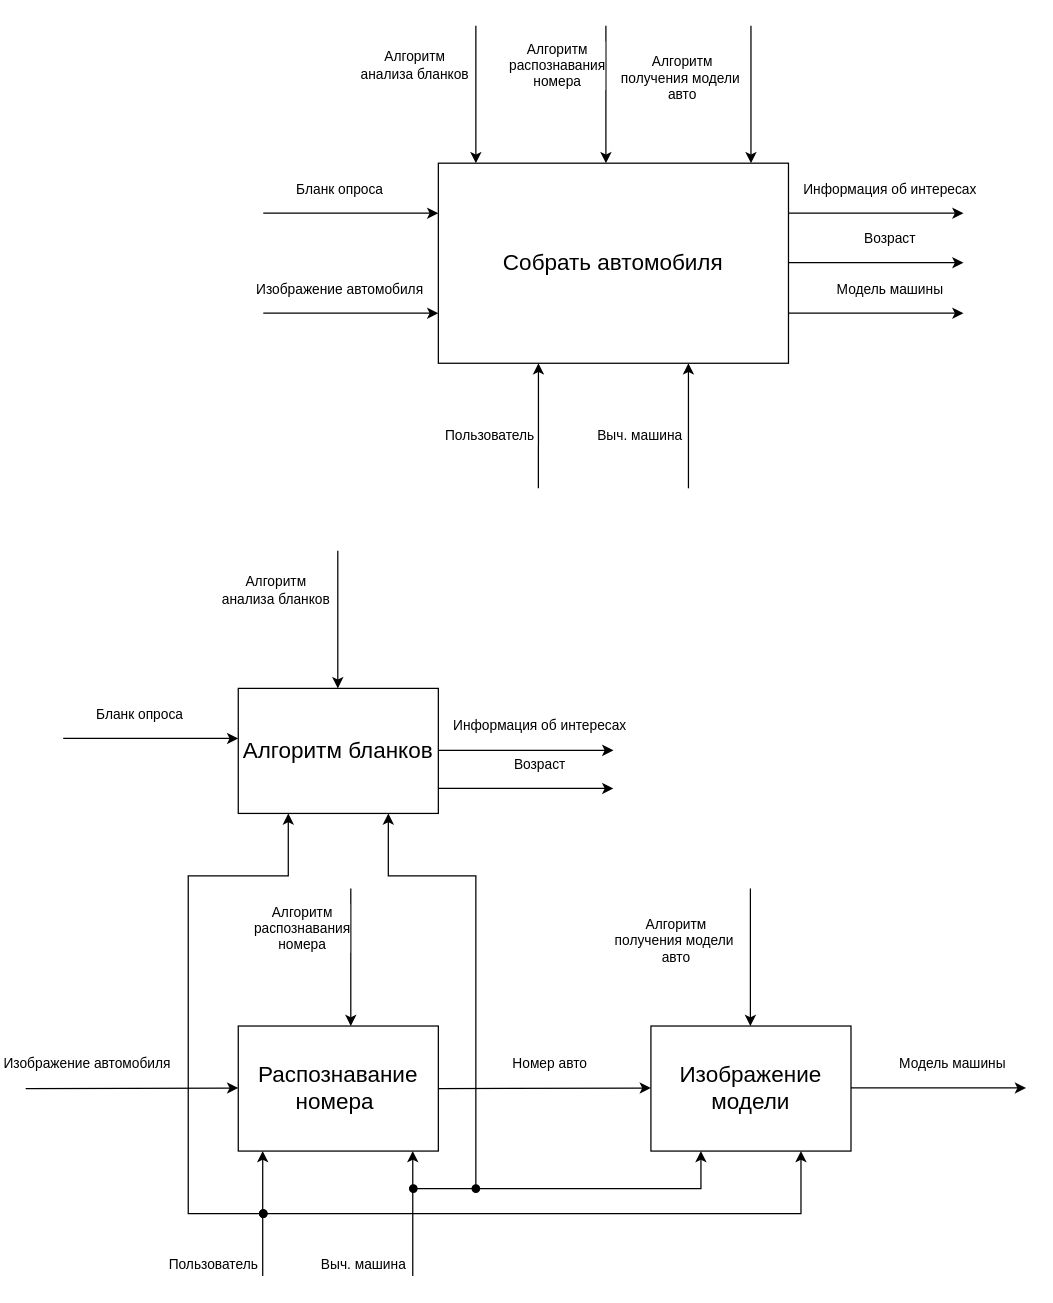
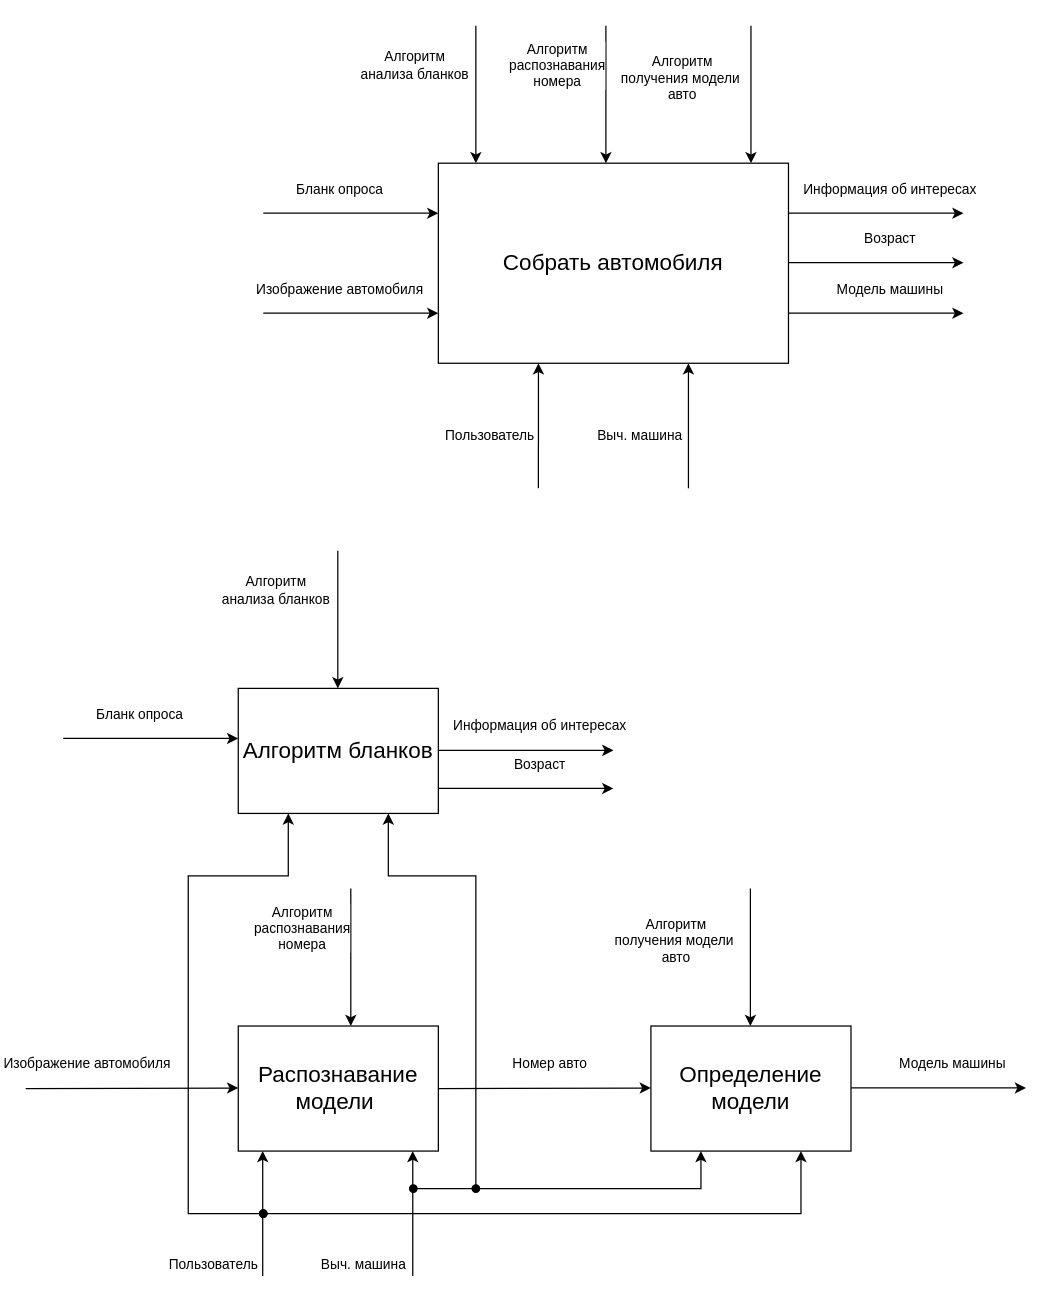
  <mxCell id="0" />
  <mxCell id="1" parent="0" />
  <mxCell id="2" value="&lt;font style=&quot;font-size: 18px;&quot;&gt;Собрать автомобиля&lt;/font&gt;" style="rounded=0;whiteSpace=wrap;html=1;" vertex="1" parent="1"><mxGeometry x="350" y="130" width="280" height="160" as="geometry" /></mxCell>
  <mxCell id="3" value="" style="endArrow=classic;html=1;rounded=0;entryX=0;entryY=0.25;entryDx=0;entryDy=0;" edge="1" parent="1" target="2"><mxGeometry width="50" height="50" relative="1" as="geometry"><mxPoint x="210" y="170" as="sourcePoint" /><mxPoint x="260" y="140" as="targetPoint" /></mxGeometry></mxCell>
  <mxCell id="4" value="Бланк опроса" style="edgeLabel;html=1;align=center;verticalAlign=middle;resizable=0;points=[];" vertex="1" connectable="0" parent="3"><mxGeometry x="-0.481" relative="1" as="geometry"><mxPoint x="24" y="-20" as="offset" /></mxGeometry></mxCell>
  <mxCell id="5" value="" style="endArrow=classic;html=1;rounded=0;entryX=0;entryY=0.25;entryDx=0;entryDy=0;" edge="1" parent="1"><mxGeometry width="50" height="50" relative="1" as="geometry"><mxPoint x="210" y="250" as="sourcePoint" /><mxPoint x="350" y="250" as="targetPoint" /></mxGeometry></mxCell>
  <mxCell id="6" value="Изображение автомобиля" style="edgeLabel;html=1;align=center;verticalAlign=middle;resizable=0;points=[];" vertex="1" connectable="0" parent="5"><mxGeometry x="-0.481" relative="1" as="geometry"><mxPoint x="24" y="-20" as="offset" /></mxGeometry></mxCell>
  <mxCell id="7" value="" style="endArrow=classic;html=1;rounded=0;entryX=0;entryY=0.25;entryDx=0;entryDy=0;" edge="1" parent="1"><mxGeometry width="50" height="50" relative="1" as="geometry"><mxPoint x="630" y="170" as="sourcePoint" /><mxPoint x="770" y="170" as="targetPoint" /></mxGeometry></mxCell>
  <mxCell id="8" value="Информация об интересах" style="edgeLabel;html=1;align=center;verticalAlign=middle;resizable=0;points=[];" vertex="1" connectable="0" parent="7"><mxGeometry x="-0.481" relative="1" as="geometry"><mxPoint x="44" y="-20" as="offset" /></mxGeometry></mxCell>
  <mxCell id="9" value="" style="endArrow=classic;html=1;rounded=0;entryX=0;entryY=0.25;entryDx=0;entryDy=0;" edge="1" parent="1"><mxGeometry width="50" height="50" relative="1" as="geometry"><mxPoint x="630" y="250" as="sourcePoint" /><mxPoint x="770" y="250" as="targetPoint" /></mxGeometry></mxCell>
  <mxCell id="10" value="Модель машины" style="edgeLabel;html=1;align=center;verticalAlign=middle;resizable=0;points=[];" vertex="1" connectable="0" parent="9"><mxGeometry x="-0.481" relative="1" as="geometry"><mxPoint x="44" y="-20" as="offset" /></mxGeometry></mxCell>
  <mxCell id="11" value="" style="endArrow=classic;html=1;rounded=0;entryX=0.286;entryY=1;entryDx=0;entryDy=0;entryPerimeter=0;" edge="1" parent="1" target="2"><mxGeometry width="50" height="50" relative="1" as="geometry"><mxPoint x="430" y="390" as="sourcePoint" /><mxPoint x="430" y="340" as="targetPoint" /></mxGeometry></mxCell>
  <mxCell id="12" value="Пользователь" style="edgeLabel;html=1;align=center;verticalAlign=middle;resizable=0;points=[];" vertex="1" connectable="0" parent="11"><mxGeometry x="-0.147" y="-1" relative="1" as="geometry"><mxPoint x="-41" as="offset" /></mxGeometry></mxCell>
  <mxCell id="13" value="" style="endArrow=classic;html=1;rounded=0;entryX=0.286;entryY=1;entryDx=0;entryDy=0;entryPerimeter=0;" edge="1" parent="1"><mxGeometry width="50" height="50" relative="1" as="geometry"><mxPoint x="550" y="390" as="sourcePoint" /><mxPoint x="550" y="290" as="targetPoint" /></mxGeometry></mxCell>
  <mxCell id="14" value="Выч. машина" style="edgeLabel;html=1;align=center;verticalAlign=middle;resizable=0;points=[];" vertex="1" connectable="0" parent="13"><mxGeometry x="-0.147" y="-1" relative="1" as="geometry"><mxPoint x="-41" as="offset" /></mxGeometry></mxCell>
  <mxCell id="15" value="" style="endArrow=classic;html=1;rounded=0;entryX=0.25;entryY=0;entryDx=0;entryDy=0;" edge="1" parent="1"><mxGeometry width="50" height="50" relative="1" as="geometry"><mxPoint x="380" y="20" as="sourcePoint" /><mxPoint x="380" y="130" as="targetPoint" /></mxGeometry></mxCell>
  <mxCell id="16" value="Алгоритм&lt;div&gt;анализа бланков&lt;/div&gt;" style="edgeLabel;html=1;align=center;verticalAlign=middle;resizable=0;points=[];" vertex="1" connectable="0" parent="15"><mxGeometry x="-0.605" y="-1" relative="1" as="geometry"><mxPoint x="-49" y="9" as="offset" /></mxGeometry></mxCell>
  <mxCell id="17" value="" style="endArrow=classic;html=1;rounded=0;entryX=0.25;entryY=0;entryDx=0;entryDy=0;" edge="1" parent="1"><mxGeometry width="50" height="50" relative="1" as="geometry"><mxPoint x="484" y="20" as="sourcePoint" /><mxPoint x="484" y="130" as="targetPoint" /></mxGeometry></mxCell>
  <mxCell id="18" value="Алгоритм&lt;div&gt;распознавания&lt;/div&gt;&lt;div&gt;номера&lt;/div&gt;" style="edgeLabel;html=1;align=center;verticalAlign=middle;resizable=0;points=[];" vertex="1" connectable="0" parent="17"><mxGeometry x="-0.605" y="-1" relative="1" as="geometry"><mxPoint x="-39" y="9" as="offset" /></mxGeometry></mxCell>
  <mxCell id="19" value="" style="endArrow=classic;html=1;rounded=0;entryX=0.25;entryY=0;entryDx=0;entryDy=0;" edge="1" parent="1"><mxGeometry width="50" height="50" relative="1" as="geometry"><mxPoint x="600" y="20" as="sourcePoint" /><mxPoint x="600" y="130" as="targetPoint" /></mxGeometry></mxCell>
  <mxCell id="20" value="Алгоритм&lt;div&gt;получения модели&amp;nbsp;&lt;/div&gt;&lt;div&gt;авто&lt;/div&gt;" style="edgeLabel;html=1;align=center;verticalAlign=middle;resizable=0;points=[];" vertex="1" connectable="0" parent="19"><mxGeometry x="-0.605" y="-1" relative="1" as="geometry"><mxPoint x="-55" y="19" as="offset" /></mxGeometry></mxCell>
  <mxCell id="21" value="&lt;font style=&quot;font-size: 18px;&quot;&gt;Алгоритм бланков&lt;/font&gt;" style="rounded=0;whiteSpace=wrap;html=1;" vertex="1" parent="1"><mxGeometry x="190" y="550" width="160" height="100" as="geometry" /></mxCell>
  <mxCell id="22" value="" style="endArrow=classic;html=1;rounded=0;entryX=0.25;entryY=0;entryDx=0;entryDy=0;" edge="1" parent="1"><mxGeometry width="50" height="50" relative="1" as="geometry"><mxPoint x="269.6" y="440" as="sourcePoint" /><mxPoint x="269.6" y="550" as="targetPoint" /></mxGeometry></mxCell>
  <mxCell id="23" value="Алгоритм&lt;div&gt;анализа бланков&lt;/div&gt;" style="edgeLabel;html=1;align=center;verticalAlign=middle;resizable=0;points=[];" vertex="1" connectable="0" parent="22"><mxGeometry x="-0.605" y="-1" relative="1" as="geometry"><mxPoint x="-49" y="9" as="offset" /></mxGeometry></mxCell>
  <mxCell id="24" value="" style="endArrow=classic;html=1;rounded=0;entryX=0;entryY=0.25;entryDx=0;entryDy=0;" edge="1" parent="1"><mxGeometry width="50" height="50" relative="1" as="geometry"><mxPoint x="50" y="590" as="sourcePoint" /><mxPoint x="190" y="590" as="targetPoint" /></mxGeometry></mxCell>
  <mxCell id="25" value="Бланк опроса" style="edgeLabel;html=1;align=center;verticalAlign=middle;resizable=0;points=[];" vertex="1" connectable="0" parent="24"><mxGeometry x="-0.481" relative="1" as="geometry"><mxPoint x="24" y="-20" as="offset" /></mxGeometry></mxCell>
  <mxCell id="26" value="" style="endArrow=classic;html=1;rounded=0;entryX=0.286;entryY=1;entryDx=0;entryDy=0;entryPerimeter=0;" edge="1" parent="1"><mxGeometry width="50" height="50" relative="1" as="geometry"><mxPoint x="209.55" y="1020" as="sourcePoint" /><mxPoint x="209.55" y="920" as="targetPoint" /></mxGeometry></mxCell>
  <mxCell id="27" value="Пользователь" style="edgeLabel;html=1;align=center;verticalAlign=middle;resizable=0;points=[];" vertex="1" connectable="0" parent="26"><mxGeometry x="-0.147" y="-1" relative="1" as="geometry"><mxPoint x="-41" y="33" as="offset" /></mxGeometry></mxCell>
  <mxCell id="28" value="" style="endArrow=classic;html=1;rounded=0;entryX=0.286;entryY=1;entryDx=0;entryDy=0;entryPerimeter=0;" edge="1" parent="1"><mxGeometry width="50" height="50" relative="1" as="geometry"><mxPoint x="329.55" y="1020" as="sourcePoint" /><mxPoint x="329.55" y="920" as="targetPoint" /></mxGeometry></mxCell>
  <mxCell id="29" value="Выч. машина" style="edgeLabel;html=1;align=center;verticalAlign=middle;resizable=0;points=[];" vertex="1" connectable="0" parent="28"><mxGeometry x="-0.147" y="-1" relative="1" as="geometry"><mxPoint x="-41" y="33" as="offset" /></mxGeometry></mxCell>
  <mxCell id="30" value="" style="endArrow=classic;html=1;rounded=0;entryX=0;entryY=0.25;entryDx=0;entryDy=0;" edge="1" parent="1"><mxGeometry width="50" height="50" relative="1" as="geometry"><mxPoint x="350" y="599.55" as="sourcePoint" /><mxPoint x="490" y="599.55" as="targetPoint" /></mxGeometry></mxCell>
  <mxCell id="31" value="Информация об интересах" style="edgeLabel;html=1;align=center;verticalAlign=middle;resizable=0;points=[];" vertex="1" connectable="0" parent="30"><mxGeometry x="-0.481" relative="1" as="geometry"><mxPoint x="44" y="-20" as="offset" /></mxGeometry></mxCell>
- <mxCell id="32" value="&lt;font style=&quot;font-size: 18px;&quot;&gt;Распознавание&lt;/font&gt;&lt;div&gt;&lt;font style=&quot;font-size: 18px;&quot;&gt;номера&amp;nbsp;&lt;/font&gt;&lt;/div&gt;" style="rounded=0;whiteSpace=wrap;html=1;" vertex="1" parent="1"><mxGeometry x="190" y="820" width="160" height="100" as="geometry" /></mxCell>
+ <mxCell id="32" value="&lt;font style=&quot;font-size: 18px;&quot;&gt;Распознавание&lt;/font&gt;&lt;div&gt;&lt;font style=&quot;font-size: 18px;&quot;&gt;модели&amp;nbsp;&lt;/font&gt;&lt;/div&gt;" style="rounded=0;whiteSpace=wrap;html=1;" vertex="1" parent="1"><mxGeometry x="190" y="820" width="160" height="100" as="geometry" /></mxCell>
  <mxCell id="33" value="" style="endArrow=classic;html=1;rounded=0;edgeStyle=orthogonalEdgeStyle;entryX=0.25;entryY=1;entryDx=0;entryDy=0;startArrow=oval;startFill=1;" edge="1" parent="1" target="21"><mxGeometry width="50" height="50" relative="1" as="geometry"><mxPoint x="210" y="970" as="sourcePoint" /><mxPoint x="120" y="790" as="targetPoint" /><Array as="points"><mxPoint x="150" y="970" /><mxPoint x="150" y="700" /><mxPoint x="230" y="700" /></Array></mxGeometry></mxCell>
  <mxCell id="34" value="" style="endArrow=classic;html=1;rounded=0;edgeStyle=orthogonalEdgeStyle;startArrow=oval;startFill=1;" edge="1" parent="1"><mxGeometry width="50" height="50" relative="1" as="geometry"><mxPoint x="330" y="950" as="sourcePoint" /><mxPoint x="310" y="650" as="targetPoint" /><Array as="points"><mxPoint x="330" y="950" /><mxPoint x="380" y="950" /><mxPoint x="380" y="700" /><mxPoint x="310" y="700" /></Array></mxGeometry></mxCell>
  <mxCell id="35" value="" style="endArrow=classic;html=1;rounded=0;entryX=0.25;entryY=0;entryDx=0;entryDy=0;" edge="1" parent="1"><mxGeometry width="50" height="50" relative="1" as="geometry"><mxPoint x="280" y="710" as="sourcePoint" /><mxPoint x="280" y="820" as="targetPoint" /></mxGeometry></mxCell>
  <mxCell id="36" value="Алгоритм&lt;div&gt;распознавания&lt;/div&gt;&lt;div&gt;номера&lt;/div&gt;" style="edgeLabel;html=1;align=center;verticalAlign=middle;resizable=0;points=[];" vertex="1" connectable="0" parent="35"><mxGeometry x="-0.605" y="-1" relative="1" as="geometry"><mxPoint x="-39" y="9" as="offset" /></mxGeometry></mxCell>
  <mxCell id="37" value="" style="endArrow=classic;html=1;rounded=0;entryX=0;entryY=0.25;entryDx=0;entryDy=0;" edge="1" parent="1"><mxGeometry width="50" height="50" relative="1" as="geometry"><mxPoint x="20" y="870" as="sourcePoint" /><mxPoint x="190" y="869.55" as="targetPoint" /></mxGeometry></mxCell>
  <mxCell id="38" value="Изображение автомобиля" style="edgeLabel;html=1;align=center;verticalAlign=middle;resizable=0;points=[];" vertex="1" connectable="0" parent="37"><mxGeometry x="-0.481" relative="1" as="geometry"><mxPoint x="5" y="-20" as="offset" /></mxGeometry></mxCell>
  <mxCell id="39" value="" style="endArrow=classic;html=1;rounded=0;entryX=0;entryY=0.25;entryDx=0;entryDy=0;" edge="1" parent="1"><mxGeometry width="50" height="50" relative="1" as="geometry"><mxPoint x="350" y="870" as="sourcePoint" /><mxPoint x="520" y="869.55" as="targetPoint" /></mxGeometry></mxCell>
  <mxCell id="40" value="Номер авто" style="edgeLabel;html=1;align=center;verticalAlign=middle;resizable=0;points=[];" vertex="1" connectable="0" parent="39"><mxGeometry x="-0.481" relative="1" as="geometry"><mxPoint x="45" y="-20" as="offset" /></mxGeometry></mxCell>
- <mxCell id="41" value="&lt;span style=&quot;font-size: 18px;&quot;&gt;Изображение модели&lt;/span&gt;" style="rounded=0;whiteSpace=wrap;html=1;" vertex="1" parent="1"><mxGeometry x="520" y="820" width="160" height="100" as="geometry" /></mxCell>
+ <mxCell id="41" value="&lt;span style=&quot;font-size: 18px;&quot;&gt;Определение модели&lt;/span&gt;" style="rounded=0;whiteSpace=wrap;html=1;" vertex="1" parent="1"><mxGeometry x="520" y="820" width="160" height="100" as="geometry" /></mxCell>
  <mxCell id="42" value="" style="endArrow=classic;html=1;rounded=0;edgeStyle=orthogonalEdgeStyle;startArrow=oval;startFill=1;entryX=0.25;entryY=1;entryDx=0;entryDy=0;" edge="1" parent="1" target="41"><mxGeometry width="50" height="50" relative="1" as="geometry"><mxPoint x="380" y="950" as="sourcePoint" /><mxPoint x="360" y="630" as="targetPoint" /><Array as="points"><mxPoint x="560" y="950" /></Array></mxGeometry></mxCell>
  <mxCell id="43" value="" style="endArrow=classic;html=1;rounded=0;edgeStyle=orthogonalEdgeStyle;startArrow=oval;startFill=1;entryX=0.75;entryY=1;entryDx=0;entryDy=0;" edge="1" parent="1" target="41"><mxGeometry width="50" height="50" relative="1" as="geometry"><mxPoint x="210" y="970" as="sourcePoint" /><mxPoint x="390" y="940" as="targetPoint" /><Array as="points"><mxPoint x="640" y="970" /></Array></mxGeometry></mxCell>
  <mxCell id="44" value="" style="endArrow=classic;html=1;rounded=0;entryX=0.25;entryY=0;entryDx=0;entryDy=0;" edge="1" parent="1"><mxGeometry width="50" height="50" relative="1" as="geometry"><mxPoint x="599.55" y="710" as="sourcePoint" /><mxPoint x="599.55" y="820" as="targetPoint" /></mxGeometry></mxCell>
  <mxCell id="45" value="Алгоритм&lt;div&gt;получения модели&amp;nbsp;&lt;/div&gt;&lt;div&gt;авто&lt;/div&gt;" style="edgeLabel;html=1;align=center;verticalAlign=middle;resizable=0;points=[];" vertex="1" connectable="0" parent="44"><mxGeometry x="-0.605" y="-1" relative="1" as="geometry"><mxPoint x="-59" y="19" as="offset" /></mxGeometry></mxCell>
  <mxCell id="46" value="" style="endArrow=classic;html=1;rounded=0;entryX=0;entryY=0.25;entryDx=0;entryDy=0;" edge="1" parent="1"><mxGeometry width="50" height="50" relative="1" as="geometry"><mxPoint x="680" y="869.55" as="sourcePoint" /><mxPoint x="820" y="869.55" as="targetPoint" /></mxGeometry></mxCell>
  <mxCell id="47" value="Модель машины" style="edgeLabel;html=1;align=center;verticalAlign=middle;resizable=0;points=[];" vertex="1" connectable="0" parent="46"><mxGeometry x="-0.481" relative="1" as="geometry"><mxPoint x="44" y="-20" as="offset" /></mxGeometry></mxCell>
  <mxCell id="48" value="" style="endArrow=classic;html=1;rounded=0;entryX=0;entryY=0.25;entryDx=0;entryDy=0;" edge="1" parent="1"><mxGeometry width="50" height="50" relative="1" as="geometry"><mxPoint x="630" y="209.58" as="sourcePoint" /><mxPoint x="770" y="209.58" as="targetPoint" /></mxGeometry></mxCell>
  <mxCell id="49" value="Возраст" style="edgeLabel;html=1;align=center;verticalAlign=middle;resizable=0;points=[];" vertex="1" connectable="0" parent="48"><mxGeometry x="-0.481" relative="1" as="geometry"><mxPoint x="44" y="-20" as="offset" /></mxGeometry></mxCell>
  <mxCell id="50" value="" style="endArrow=classic;html=1;rounded=0;entryX=0;entryY=0.25;entryDx=0;entryDy=0;" edge="1" parent="1"><mxGeometry width="50" height="50" relative="1" as="geometry"><mxPoint x="350" y="630" as="sourcePoint" /><mxPoint x="490" y="630" as="targetPoint" /></mxGeometry></mxCell>
  <mxCell id="51" value="Возраст" style="edgeLabel;html=1;align=center;verticalAlign=middle;resizable=0;points=[];" vertex="1" connectable="0" parent="50"><mxGeometry x="-0.481" relative="1" as="geometry"><mxPoint x="44" y="-20" as="offset" /></mxGeometry></mxCell>
